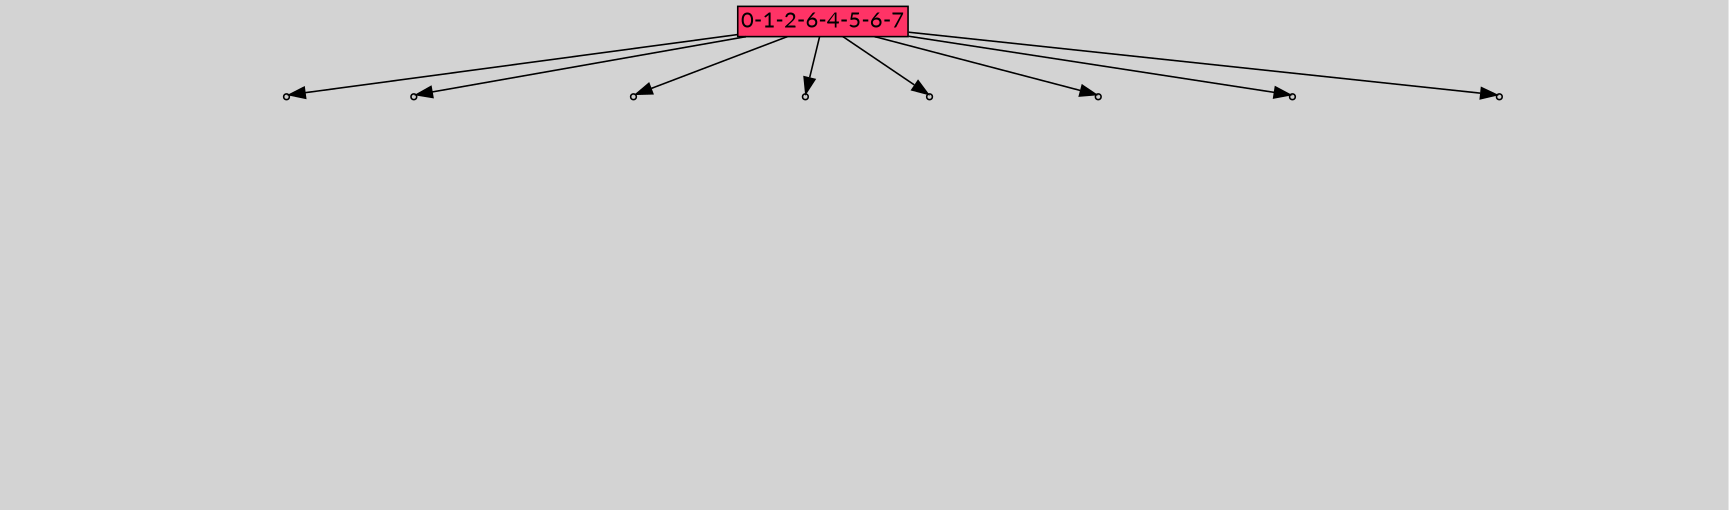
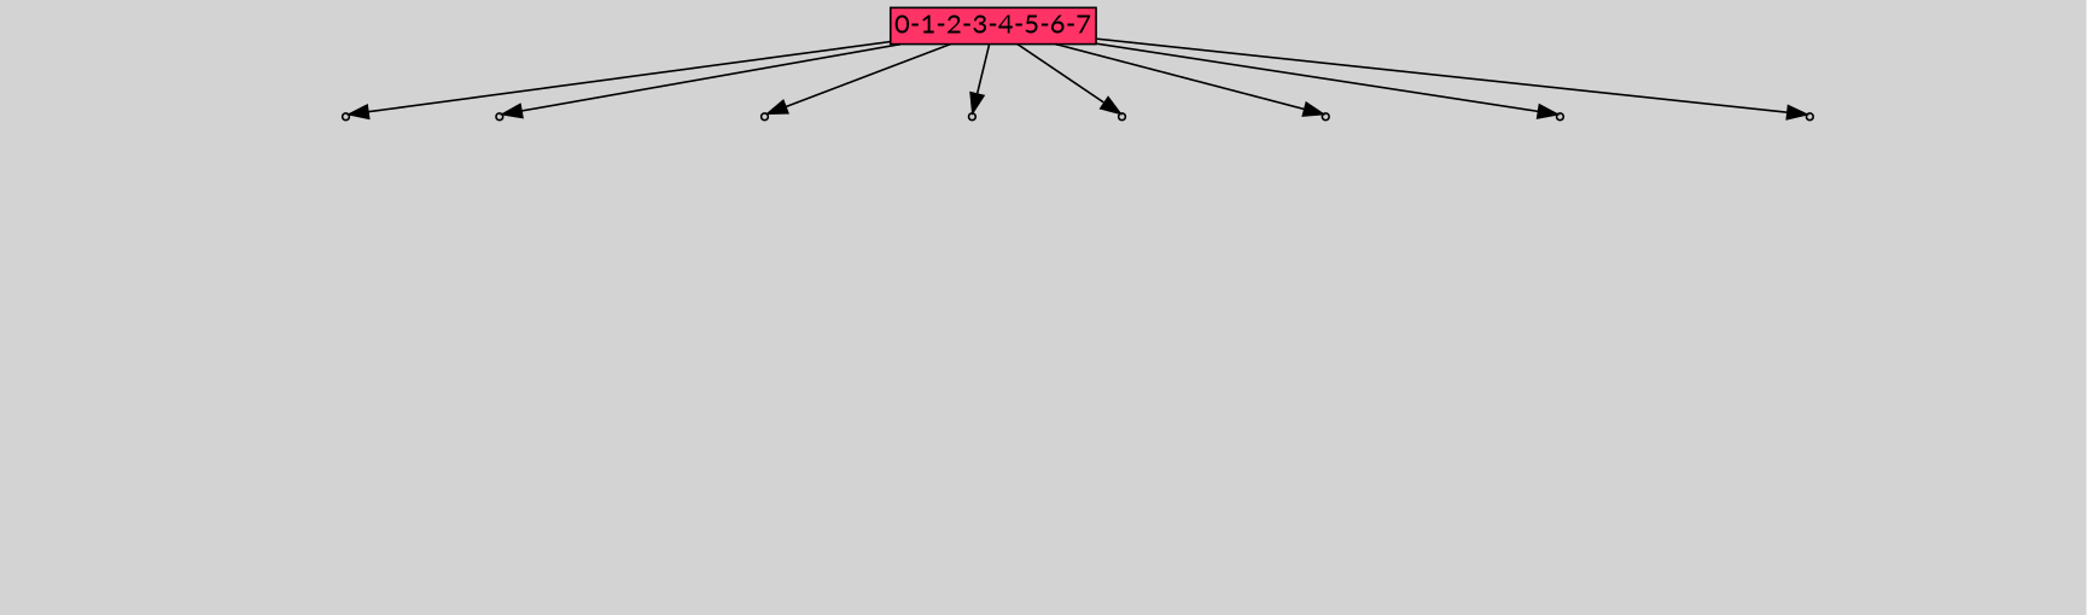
  digraph {
    bgcolor=lightgray
    fontname=Lato
    node [shape=box style=filled fontname=Lato]
    edge [fontname=Lato]
-   n1 [fillcolor="#ff3366" height=0 label="0-1-2-6-4-5-6-7" margin=0.03 width=0]
+   n1 [fillcolor="#ff3366" height=0 label="0-1-2-3-4-5-6-7" margin=0.03 width=0]
    n2 [fillcolor="#cccccc" label=1 shape=point]
    n3 [fillcolor="#cccccc" label=1 shape=point]
    n4 [fillcolor="#cccccc" label=1 shape=point]
    n5 [fillcolor="#cccccc" label=1 shape=point]
    n6 [fillcolor="#cccccc" label=1 shape=point]
    n7 [fillcolor="#cccccc" label=1 shape=point]
    n8 [fillcolor="#cccccc" label=1 shape=point]
    n9 [fillcolor="#cccccc" label=1 shape=point]
    n10 [label="19|0&1|19#0|18&#92;n3|3&0|16#1|18&#92;n14|0&1|5#0|3&#92;n9|3&0|24#1|14&#92;n7|0&0|27#1|5&#92;n0|3&0|16#1|10&#92;n1|3&1|27#0|27&#92;n1|0&0|27#1|23&#92;n11|6&1|12#0|16&#92;n19|0&0|6#1|8&#92;n" style=invis]
    n11 [label="12|0&1|23#1|14&#92;n13|4&1|8#1|26&#92;n12|0&0|24#0|4&#92;n" style=invis]
    n12 [label="7|7&1|9#1|13&#92;n4|0&1|21#0|15&#92;n2|3&1|14#1|8&#92;n3|0&0|8#0|19&#92;n8|5&1|26#1|0&#92;n1|4&0|8#1|11&#92;n15|6&0|13#1|11&#92;n10|1&1|8#1|9&#92;n0|3&0|20#0|22&#92;n11|1&0|25#1|13&#92;n4|0&1|27#0|27&#92;n2|2&0|1#1|27&#92;n13|4&1|6#0|26&#92;n12|0&0|24#0|4&#92;n" style=invis]
    n13 [label="18|2&1|27#0|4&#92;n14|3&1|1#0|18&#92;n2|5&1|17#0|27&#92;n17|5&0|13#0|17&#92;n18|7&0|5#1|21&#92;n1|6&0|23#1|9&#92;n1|0&0|6#1|8&#92;n18|4&0|16#0|0&#92;n12|0&1|25#0|12&#92;n" style=invis]
    n14 [label="18|0&1|9#1|14&#92;n" style=invis]
    n15 [label="18|5&1|24#0|10&#92;n9|6&0|21#1|17&#92;n15|5&0|14#1|23&#92;n13|5&0|13#1|27&#92;n17|7&0|5#0|13&#92;n11|3&1|22#0|15&#92;n16|2&1|2#0|24&#92;n2|3&0|18#0|19&#92;n19|0&0|19#0|11&#92;n" style=invis]
    n16 [label="9|3&1|9#1|0&#92;n19|0&0|27#0|26&#92;n11|0&1|25#0|0&#92;n12|5&0|8#1|6&#92;n12|0&1|17#0|13&#92;n" style=invis]
    n17 [label="7|0&1|7#1|0&#92;n15|6&0|16#0|6&#92;n6|2&0|22#0|10&#92;n19|1&0|10#0|6&#92;n19|3&0|25#1|25&#92;n8|1&0|19#0|24&#92;n1|6&1|12#0|17&#92;n0|2&0|14#1|8&#92;n15|7&0|10#1|19&#92;n6|3&0|7#0|13&#92;n2|3&0|18#0|19&#92;n19|0&0|19#0|11&#92;n8|0&0|8#1|25&#92;n" style=invis]
    n1 -> n2
    n1 -> n3
    n1 -> n4
    n1 -> n5
    n1 -> n6
    n1 -> n7
    n1 -> n8
    n1 -> n9
    n2 -> n10 [style=invis]
    n3 -> n11 [style=invis]
    n4 -> n12 [style=invis]
    n5 -> n13 [style=invis]
    n6 -> n14 [style=invis]
    n7 -> n15 [style=invis]
    n8 -> n16 [style=invis]
    n9 -> n17 [style=invis]
  }
